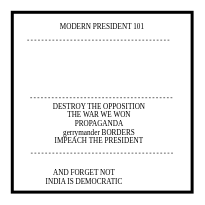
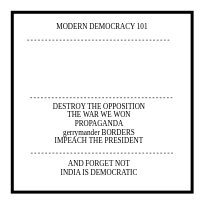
  <mxCell id="0" />
  <mxCell id="1" parent="0" />
  <mxCell id="2" value="" style="whiteSpace=wrap;html=1;aspect=fixed;strokeWidth=5;" vertex="1" parent="1"><mxGeometry x="20" y="20" width="300" height="300" as="geometry" /></mxCell>
- <mxCell id="3" value="MODERN PRESIDENT 101" style="text;html=1;strokeColor=none;fillColor=none;align=center;verticalAlign=middle;whiteSpace=wrap;rounded=0;fontFamily=xkcd;" vertex="1" parent="1"><mxGeometry x="75" y="34" width="190" height="20" as="geometry" /></mxCell>
+ <mxCell id="3" value="MODERN DEMOCRACY 101" style="text;html=1;strokeColor=none;fillColor=none;align=center;verticalAlign=middle;whiteSpace=wrap;rounded=0;fontFamily=xkcd;" vertex="1" parent="1"><mxGeometry x="75" y="34" width="190" height="20" as="geometry" /></mxCell>
  <mxCell id="4" value="&lt;span&gt;DESTROY THE OPPOSITION&lt;/span&gt;&lt;br&gt;&lt;span&gt;THE WAR WE WON PROPAGANDA&lt;/span&gt;&lt;br&gt;&lt;span&gt;gerrymander BORDERS&lt;/span&gt;&lt;br&gt;&lt;span&gt;IMPEACH THE PRESIDENT&lt;/span&gt;" style="text;html=1;strokeColor=none;fillColor=none;align=center;verticalAlign=middle;whiteSpace=wrap;rounded=0;fontFamily=xkcd;" vertex="1" parent="1"><mxGeometry x="70" y="166" width="190" height="80" as="geometry" /></mxCell>
- <mxCell id="5" value="AND FORGET NOT&lt;br&gt;INDIA IS DEMOCRATIC" style="text;html=1;strokeColor=none;fillColor=none;align=center;verticalAlign=middle;whiteSpace=wrap;rounded=0;fontFamily=xkcd;" vertex="1" parent="1"><mxGeometry x="60" y="285" width="160" height="20" as="geometry" /></mxCell>
+ <mxCell id="5" value="AND FORGET NOT&lt;br&gt;INDIA IS DEMOCRATIC" style="text;html=1;strokeColor=none;fillColor=none;align=center;verticalAlign=middle;whiteSpace=wrap;rounded=0;fontFamily=xkcd;" vertex="1" parent="1"><mxGeometry x="85" y="270" width="160" height="20" as="geometry" /></mxCell>
  <mxCell id="6" value="" style="endArrow=none;dashed=1;html=1;fontFamily=xkcd;fontSize=15;" edge="1" parent="1"><mxGeometry width="50" height="50" relative="1" as="geometry"><mxPoint x="45" y="66.5" as="sourcePoint" /><mxPoint x="285" y="66.5" as="targetPoint" /></mxGeometry></mxCell>
  <mxCell id="7" value="" style="endArrow=none;dashed=1;html=1;fontFamily=xkcd;fontSize=15;" edge="1" parent="1"><mxGeometry width="50" height="50" relative="1" as="geometry"><mxPoint x="50" y="162.5" as="sourcePoint" /><mxPoint x="290" y="162.5" as="targetPoint" /></mxGeometry></mxCell>
  <mxCell id="8" value="" style="endArrow=none;dashed=1;html=1;fontFamily=xkcd;fontSize=15;" edge="1" parent="1"><mxGeometry width="50" height="50" relative="1" as="geometry"><mxPoint x="51" y="255" as="sourcePoint" /><mxPoint x="291" y="255" as="targetPoint" /></mxGeometry></mxCell>
